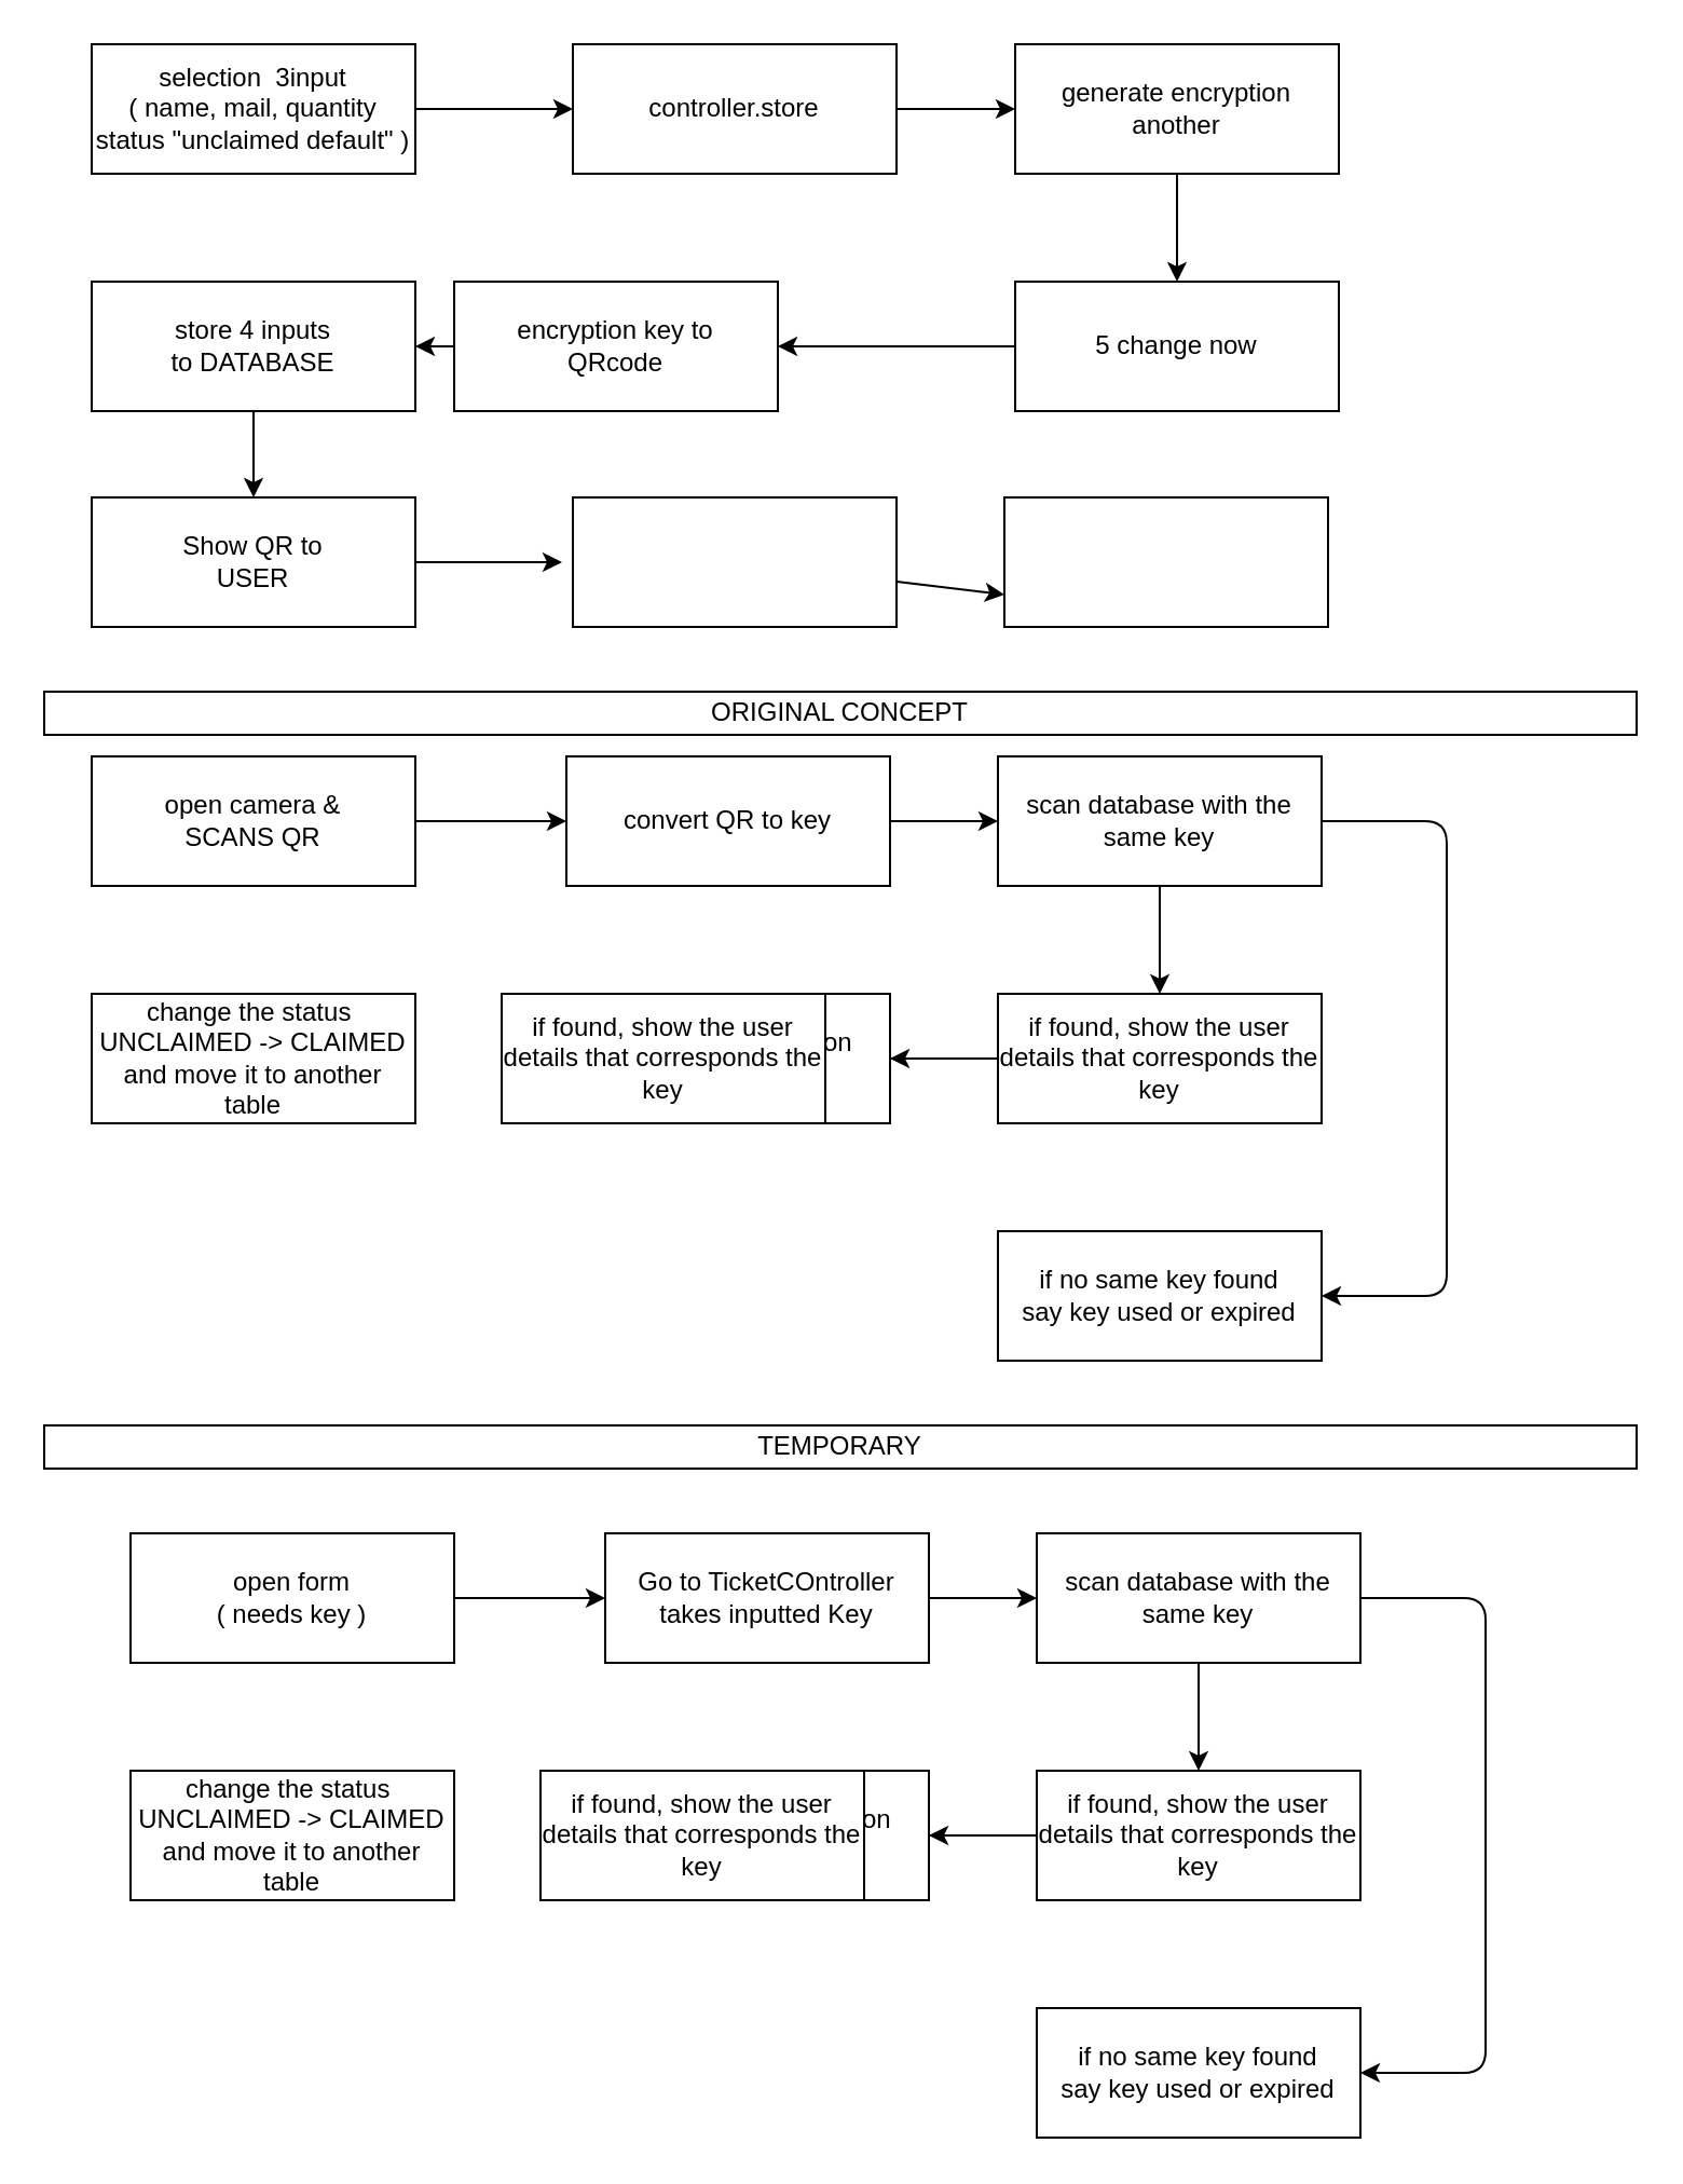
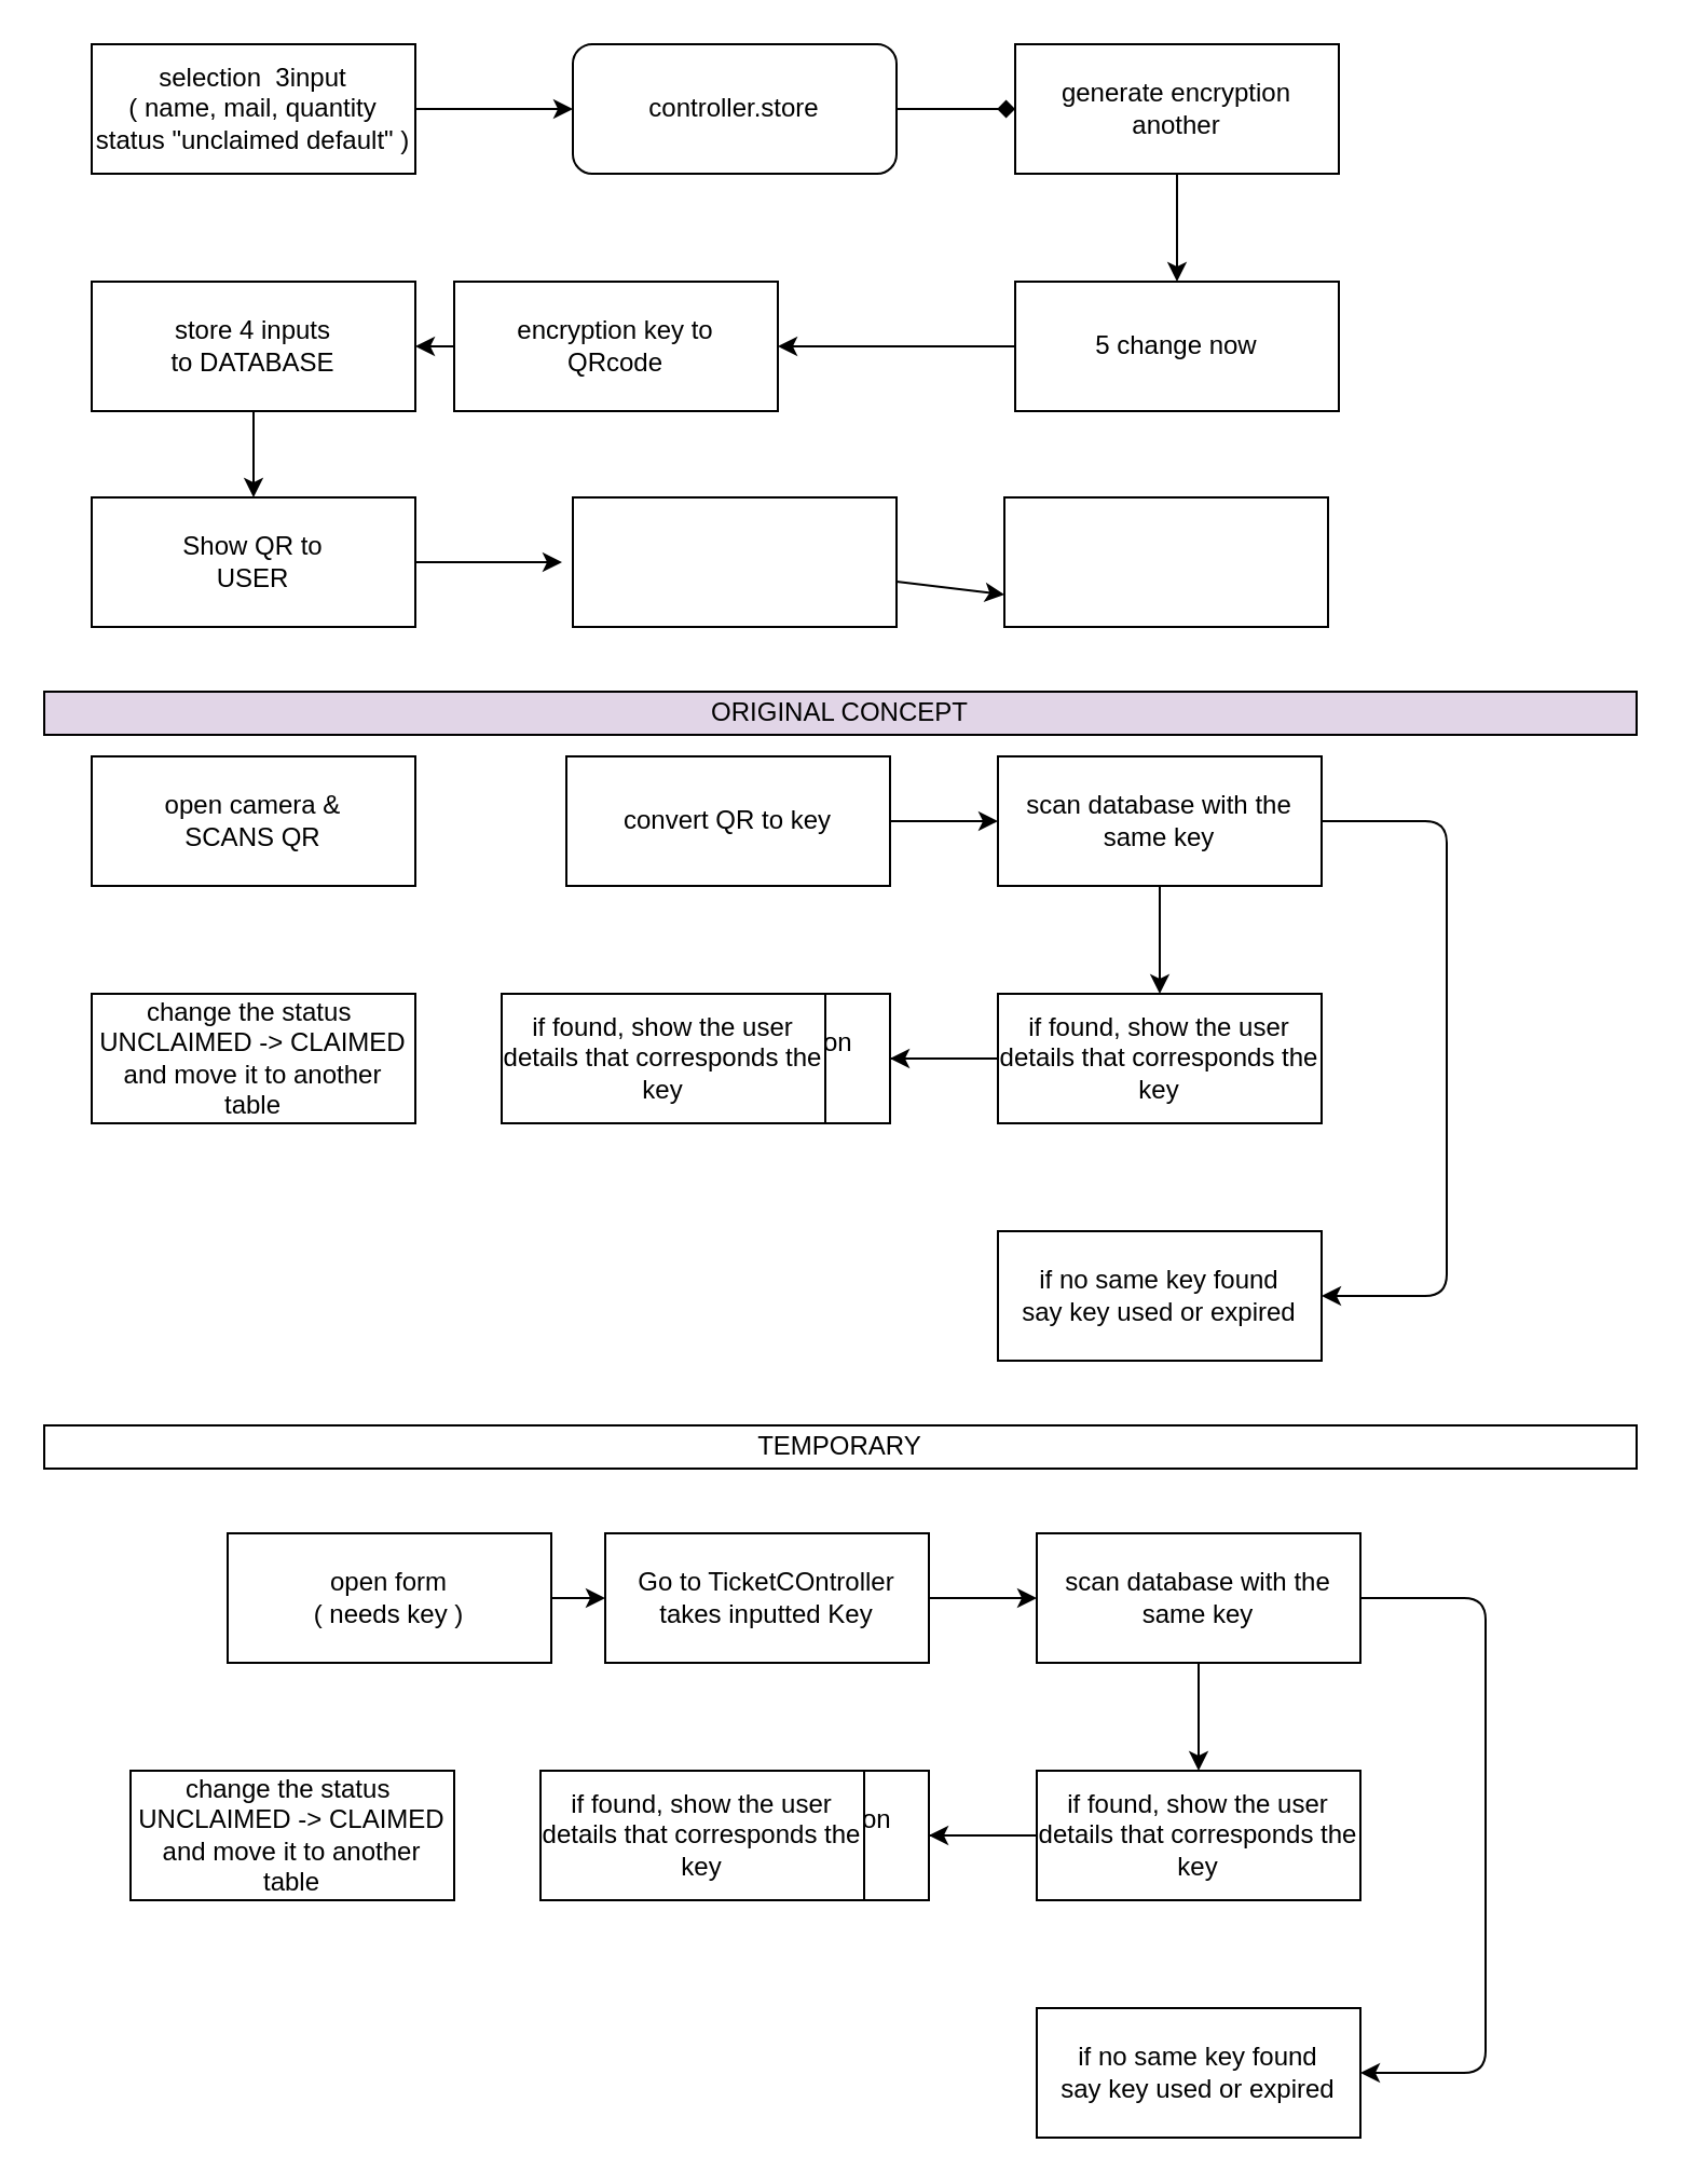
  <mxCell id="0" />
  <mxCell id="1" parent="0" />
  <mxCell id="2" style="edgeStyle=none;html=1;exitX=1;exitY=0.5;exitDx=0;exitDy=0;entryX=0;entryY=0.5;entryDx=0;entryDy=0;" parent="1" source="3" target="5" edge="1"><mxGeometry relative="1" as="geometry" /></mxCell>
  <mxCell id="3" value="selection&amp;nbsp; 3input&lt;br&gt;( name, mail, quantity status &quot;unclaimed default&quot; )" style="rounded=0;whiteSpace=wrap;html=1;" parent="1" vertex="1"><mxGeometry x="42" y="20" width="150" height="60" as="geometry" /></mxCell>
- <mxCell id="4" style="edgeStyle=none;html=1;entryX=0;entryY=0.5;entryDx=0;entryDy=0;" parent="1" source="5" target="7" edge="1"><mxGeometry relative="1" as="geometry" /></mxCell>
- <mxCell id="5" value="controller.store" style="rounded=0;whiteSpace=wrap;html=1;" parent="1" vertex="1"><mxGeometry x="265" y="20" width="150" height="60" as="geometry" /></mxCell>
+ <mxCell id="4" style="edgeStyle=none;html=1;entryX=0;entryY=0.5;entryDx=0;entryDy=0;endArrow=diamond;" parent="1" source="5" target="7" edge="1"><mxGeometry relative="1" as="geometry" /></mxCell>
+ <mxCell id="5" value="controller.store" style="whiteSpace=wrap;html=1;rounded=1;" parent="1" vertex="1"><mxGeometry x="265" y="20" width="150" height="60" as="geometry" /></mxCell>
  <mxCell id="6" style="edgeStyle=none;html=1;entryX=0.5;entryY=0;entryDx=0;entryDy=0;" parent="1" source="7" target="9" edge="1"><mxGeometry relative="1" as="geometry" /></mxCell>
  <mxCell id="7" value="generate encryption &lt;br&gt;another" style="rounded=0;whiteSpace=wrap;html=1;" parent="1" vertex="1"><mxGeometry x="470" y="20" width="150" height="60" as="geometry" /></mxCell>
  <mxCell id="8" style="edgeStyle=none;html=1;entryX=1;entryY=0.5;entryDx=0;entryDy=0;" parent="1" source="9" target="11" edge="1"><mxGeometry relative="1" as="geometry" /></mxCell>
  <mxCell id="9" value="5 change now" style="rounded=0;whiteSpace=wrap;html=1;" parent="1" vertex="1"><mxGeometry x="470" y="130" width="150" height="60" as="geometry" /></mxCell>
  <mxCell id="10" style="edgeStyle=none;html=1;entryX=1;entryY=0.5;entryDx=0;entryDy=0;" parent="1" source="11" target="13" edge="1"><mxGeometry relative="1" as="geometry" /></mxCell>
  <mxCell id="11" value="encryption key to&lt;br&gt;QRcode" style="rounded=0;whiteSpace=wrap;html=1;" parent="1" vertex="1"><mxGeometry x="210" y="130" width="150" height="60" as="geometry" /></mxCell>
  <mxCell id="12" style="edgeStyle=none;html=1;entryX=0.5;entryY=0;entryDx=0;entryDy=0;" parent="1" source="13" target="15" edge="1"><mxGeometry relative="1" as="geometry" /></mxCell>
  <mxCell id="13" value="store 4 inputs&lt;br&gt;to DATABASE" style="rounded=0;whiteSpace=wrap;html=1;" parent="1" vertex="1"><mxGeometry x="42" y="130" width="150" height="60" as="geometry" /></mxCell>
  <mxCell id="14" style="edgeStyle=none;html=1;" parent="1" source="15" edge="1"><mxGeometry relative="1" as="geometry"><mxPoint x="260" y="260" as="targetPoint" /></mxGeometry></mxCell>
  <mxCell id="15" value="Show QR to&lt;br&gt;USER" style="rounded=0;whiteSpace=wrap;html=1;" parent="1" vertex="1"><mxGeometry x="42" y="230" width="150" height="60" as="geometry" /></mxCell>
  <mxCell id="16" value="" style="rounded=0;whiteSpace=wrap;html=1;" parent="1" vertex="1"><mxGeometry x="465" y="230" width="150" height="60" as="geometry" /></mxCell>
  <mxCell id="17" style="edgeStyle=none;html=1;entryX=0;entryY=0.75;entryDx=0;entryDy=0;" parent="1" source="18" target="16" edge="1"><mxGeometry relative="1" as="geometry" /></mxCell>
  <mxCell id="18" value="" style="rounded=0;whiteSpace=wrap;html=1;" parent="1" vertex="1"><mxGeometry x="265" y="230" width="150" height="60" as="geometry" /></mxCell>
  <mxCell id="19" style="edgeStyle=none;html=1;entryX=0.5;entryY=0;entryDx=0;entryDy=0;" parent="1" source="21" target="28" edge="1"><mxGeometry relative="1" as="geometry" /></mxCell>
  <mxCell id="20" style="edgeStyle=none;html=1;entryX=1;entryY=0.5;entryDx=0;entryDy=0;" parent="1" source="21" target="31" edge="1"><mxGeometry relative="1" as="geometry"><Array as="points"><mxPoint x="670" y="380" /><mxPoint x="670" y="600" /></Array></mxGeometry></mxCell>
  <mxCell id="21" value="scan database with the same key" style="rounded=0;whiteSpace=wrap;html=1;" parent="1" vertex="1"><mxGeometry x="462" y="350" width="150" height="60" as="geometry" /></mxCell>
  <mxCell id="22" style="edgeStyle=none;html=1;entryX=0;entryY=0.5;entryDx=0;entryDy=0;" parent="1" source="23" target="21" edge="1"><mxGeometry relative="1" as="geometry" /></mxCell>
  <mxCell id="23" value="convert QR to key" style="rounded=0;whiteSpace=wrap;html=1;" parent="1" vertex="1"><mxGeometry x="262" y="350" width="150" height="60" as="geometry" /></mxCell>
- <mxCell id="24" style="edgeStyle=none;html=1;" parent="1" source="25" target="23" edge="1"><mxGeometry relative="1" as="geometry" /></mxCell>
  <mxCell id="25" value="open camera &amp;amp;&lt;br&gt;SCANS QR" style="rounded=0;whiteSpace=wrap;html=1;" parent="1" vertex="1"><mxGeometry x="42" y="350" width="150" height="60" as="geometry" /></mxCell>
  <mxCell id="26" style="edgeStyle=none;html=1;entryX=1;entryY=0.5;entryDx=0;entryDy=0;" parent="1" source="28" target="29" edge="1"><mxGeometry relative="1" as="geometry" /></mxCell>
  <mxCell id="27" value="" style="edgeStyle=none;html=1;" edge="1" parent="1" source="28" target="32"><mxGeometry relative="1" as="geometry" /></mxCell>
  <mxCell id="28" value="if found, show the user details that corresponds the key" style="rounded=0;whiteSpace=wrap;html=1;" parent="1" vertex="1"><mxGeometry x="462" y="460" width="150" height="60" as="geometry" /></mxCell>
  <mxCell id="29" value="add CLAIMED' button&lt;br&gt;&amp;lt;-- if press" style="rounded=0;whiteSpace=wrap;html=1;" parent="1" vertex="1"><mxGeometry x="262" y="460" width="150" height="60" as="geometry" /></mxCell>
  <mxCell id="30" value="change the status&amp;nbsp;&lt;br&gt;UNCLAIMED -&amp;gt; CLAIMED&lt;br&gt;and move it to another table" style="rounded=0;whiteSpace=wrap;html=1;" parent="1" vertex="1"><mxGeometry x="42" y="460" width="150" height="60" as="geometry" /></mxCell>
  <mxCell id="31" value="if no same key found&lt;br&gt;say key used or expired" style="rounded=0;whiteSpace=wrap;html=1;" parent="1" vertex="1"><mxGeometry x="462" y="570" width="150" height="60" as="geometry" /></mxCell>
  <mxCell id="32" value="if found, show the user details that corresponds the key" style="rounded=0;whiteSpace=wrap;html=1;" vertex="1" parent="1"><mxGeometry x="232" y="460" width="150" height="60" as="geometry" /></mxCell>
  <mxCell id="33" style="edgeStyle=none;html=1;entryX=0.5;entryY=0;entryDx=0;entryDy=0;" edge="1" parent="1" source="35" target="42"><mxGeometry relative="1" as="geometry" /></mxCell>
  <mxCell id="34" style="edgeStyle=none;html=1;entryX=1;entryY=0.5;entryDx=0;entryDy=0;" edge="1" parent="1" source="35" target="45"><mxGeometry relative="1" as="geometry"><Array as="points"><mxPoint x="688" y="740" /><mxPoint x="688" y="960" /></Array></mxGeometry></mxCell>
  <mxCell id="35" value="scan database with the same key" style="rounded=0;whiteSpace=wrap;html=1;" vertex="1" parent="1"><mxGeometry x="480" y="710" width="150" height="60" as="geometry" /></mxCell>
  <mxCell id="36" style="edgeStyle=none;html=1;entryX=0;entryY=0.5;entryDx=0;entryDy=0;" edge="1" parent="1" source="37" target="35"><mxGeometry relative="1" as="geometry" /></mxCell>
  <mxCell id="37" value="Go to TicketCOntroller&lt;br&gt;takes inputted Key" style="rounded=0;whiteSpace=wrap;html=1;" vertex="1" parent="1"><mxGeometry x="280" y="710" width="150" height="60" as="geometry" /></mxCell>
  <mxCell id="38" style="edgeStyle=none;html=1;" edge="1" parent="1" source="39" target="37"><mxGeometry relative="1" as="geometry" /></mxCell>
- <mxCell id="39" value="open form&lt;br&gt;( needs key )" style="rounded=0;whiteSpace=wrap;html=1;" vertex="1" parent="1"><mxGeometry x="60" y="710" width="150" height="60" as="geometry" /></mxCell>
+ <mxCell id="39" value="open form&lt;br&gt;( needs key )" style="rounded=0;whiteSpace=wrap;html=1;" vertex="1" parent="1"><mxGeometry x="105" y="710" width="150" height="60" as="geometry" /></mxCell>
  <mxCell id="40" style="edgeStyle=none;html=1;entryX=1;entryY=0.5;entryDx=0;entryDy=0;" edge="1" parent="1" source="42" target="43"><mxGeometry relative="1" as="geometry" /></mxCell>
  <mxCell id="41" value="" style="edgeStyle=none;html=1;" edge="1" parent="1" source="42" target="46"><mxGeometry relative="1" as="geometry" /></mxCell>
  <mxCell id="42" value="if found, show the user details that corresponds the key" style="rounded=0;whiteSpace=wrap;html=1;" vertex="1" parent="1"><mxGeometry x="480" y="820" width="150" height="60" as="geometry" /></mxCell>
  <mxCell id="43" value="add CLAIMED' button&lt;br&gt;&amp;lt;-- if press" style="rounded=0;whiteSpace=wrap;html=1;" vertex="1" parent="1"><mxGeometry x="280" y="820" width="150" height="60" as="geometry" /></mxCell>
  <mxCell id="44" value="change the status&amp;nbsp;&lt;br&gt;UNCLAIMED -&amp;gt; CLAIMED&lt;br&gt;and move it to another table" style="rounded=0;whiteSpace=wrap;html=1;" vertex="1" parent="1"><mxGeometry x="60" y="820" width="150" height="60" as="geometry" /></mxCell>
  <mxCell id="45" value="if no same key found&lt;br&gt;say key used or expired" style="rounded=0;whiteSpace=wrap;html=1;" vertex="1" parent="1"><mxGeometry x="480" y="930" width="150" height="60" as="geometry" /></mxCell>
  <mxCell id="46" value="if found, show the user details that corresponds the key" style="rounded=0;whiteSpace=wrap;html=1;" vertex="1" parent="1"><mxGeometry x="250" y="820" width="150" height="60" as="geometry" /></mxCell>
  <mxCell id="47" value="TEMPORARY" style="rounded=0;whiteSpace=wrap;html=1;" vertex="1" parent="1"><mxGeometry x="20" y="660" width="738" height="20" as="geometry" /></mxCell>
- <mxCell id="48" value="ORIGINAL CONCEPT" style="rounded=0;whiteSpace=wrap;html=1;" vertex="1" parent="1"><mxGeometry x="20" y="320" width="738" height="20" as="geometry" /></mxCell>
+ <mxCell id="48" value="ORIGINAL CONCEPT" style="rounded=0;whiteSpace=wrap;html=1;fillColor=#e1d5e7;" vertex="1" parent="1"><mxGeometry x="20" y="320" width="738" height="20" as="geometry" /></mxCell>
